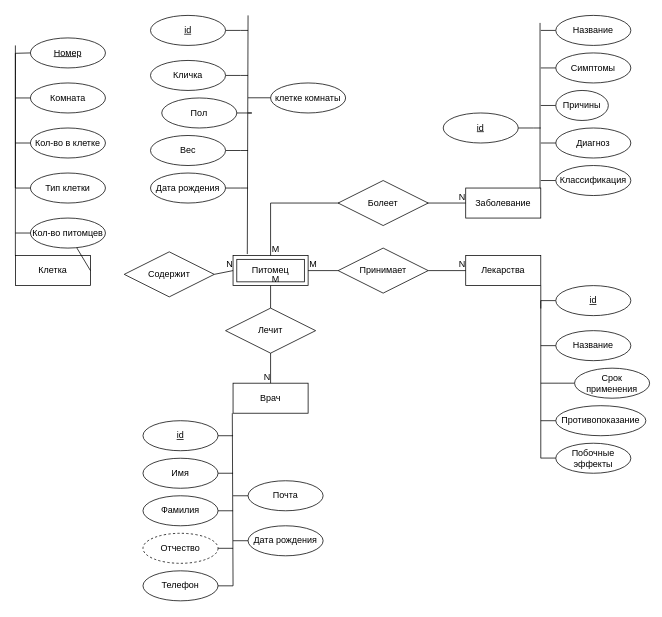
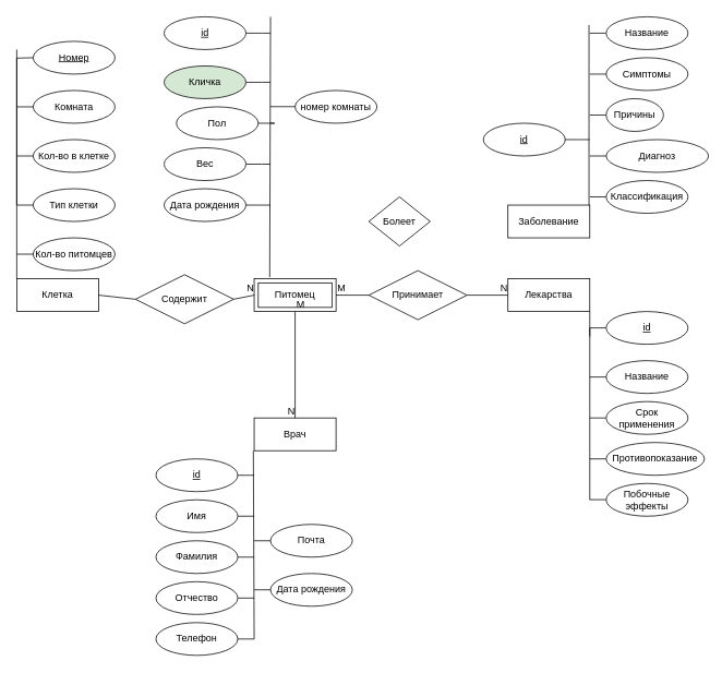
  <mxCell id="0" />
  <mxCell id="1" parent="0" />
  <mxCell id="2" value="Питомец" style="shape=ext;margin=3;double=1;whiteSpace=wrap;html=1;align=center;" parent="1" vertex="1"><mxGeometry x="310" y="340" width="100" height="40" as="geometry" /></mxCell>
  <mxCell id="3" value="Клетка" style="whiteSpace=wrap;html=1;align=center;" parent="1" vertex="1"><mxGeometry x="20" y="340" width="100" height="40" as="geometry" /></mxCell>
  <mxCell id="4" value="Врач" style="whiteSpace=wrap;html=1;align=center;" parent="1" vertex="1"><mxGeometry x="310" y="510" width="100" height="40" as="geometry" /></mxCell>
  <mxCell id="5" value="Заболевание" style="whiteSpace=wrap;html=1;align=center;" parent="1" vertex="1"><mxGeometry x="620" y="250" width="100" height="40" as="geometry" /></mxCell>
  <mxCell id="6" value="Лекарства" style="whiteSpace=wrap;html=1;align=center;" parent="1" vertex="1"><mxGeometry x="620" y="340" width="100" height="40" as="geometry" /></mxCell>
  <mxCell id="7" value="" style="endArrow=none;html=1;rounded=0;entryX=0.5;entryY=0;entryDx=0;entryDy=0;exitX=0.5;exitY=1;exitDx=0;exitDy=0;" parent="1" source="2" target="4" edge="1"><mxGeometry relative="1" as="geometry"><mxPoint x="320" y="370" as="sourcePoint" /><mxPoint x="480" y="370" as="targetPoint" /></mxGeometry></mxCell>
  <mxCell id="8" value="M" style="resizable=0;html=1;align=left;verticalAlign=bottom;" parent="7" connectable="0" vertex="1"><mxGeometry x="-1" relative="1" as="geometry" /></mxCell>
  <mxCell id="9" value="N" style="resizable=0;html=1;align=right;verticalAlign=bottom;" parent="7" connectable="0" vertex="1"><mxGeometry x="1" relative="1" as="geometry" /></mxCell>
- <mxCell id="10" value="Лечит" style="shape=rhombus;perimeter=rhombusPerimeter;whiteSpace=wrap;html=1;align=center;" parent="1" vertex="1"><mxGeometry x="300" y="410" width="120" height="60" as="geometry" /></mxCell>
  <mxCell id="11" value="" style="endArrow=none;html=1;rounded=0;exitX=1;exitY=0.5;exitDx=0;exitDy=0;entryX=0;entryY=0.5;entryDx=0;entryDy=0;startArrow=none;" parent="1" source="13" target="2" edge="1"><mxGeometry relative="1" as="geometry"><mxPoint x="320" y="370" as="sourcePoint" /><mxPoint x="480" y="370" as="targetPoint" /></mxGeometry></mxCell>
  <mxCell id="12" value="N" style="resizable=0;html=1;align=right;verticalAlign=bottom;" parent="11" connectable="0" vertex="1"><mxGeometry x="1" relative="1" as="geometry" /></mxCell>
  <mxCell id="13" value="Содержит" style="shape=rhombus;perimeter=rhombusPerimeter;whiteSpace=wrap;html=1;align=center;" parent="1" vertex="1"><mxGeometry x="165" y="335" width="120" height="60" as="geometry" /></mxCell>
- <mxCell id="14" value="" style="endArrow=none;html=1;rounded=0;exitX=1;exitY=0.5;exitDx=0;exitDy=0;" parent="1" source="3" target="34" edge="1"><mxGeometry relative="1" as="geometry"><mxPoint x="120" y="360" as="sourcePoint" /><mxPoint x="310" y="360" as="targetPoint" /></mxGeometry></mxCell>
- <mxCell id="15" value="" style="endArrow=none;html=1;rounded=0;entryX=0;entryY=0.5;entryDx=0;entryDy=0;exitX=0.5;exitY=0;exitDx=0;exitDy=0;" parent="1" source="2" target="5" edge="1"><mxGeometry relative="1" as="geometry"><mxPoint x="320" y="370" as="sourcePoint" /><mxPoint x="480" y="370" as="targetPoint" /><Array as="points"><mxPoint x="360" y="270" /></Array></mxGeometry></mxCell>
- <mxCell id="16" value="M" style="resizable=0;html=1;align=left;verticalAlign=bottom;" parent="15" connectable="0" vertex="1"><mxGeometry x="-1" relative="1" as="geometry" /></mxCell>
- <mxCell id="17" value="N" style="resizable=0;html=1;align=right;verticalAlign=bottom;" parent="15" connectable="0" vertex="1"><mxGeometry x="1" relative="1" as="geometry" /></mxCell>
+ <mxCell id="14" value="" style="endArrow=none;html=1;rounded=0;exitX=1;exitY=0.5;exitDx=0;exitDy=0;entryX=0;entryY=0.5;entryDx=0;entryDy=0;" parent="1" source="3" target="13" edge="1"><mxGeometry relative="1" as="geometry"><mxPoint x="120" y="360" as="sourcePoint" /><mxPoint x="310" y="360" as="targetPoint" /></mxGeometry></mxCell>
  <mxCell id="18" value="" style="endArrow=none;html=1;rounded=0;entryX=0;entryY=0.5;entryDx=0;entryDy=0;exitX=1;exitY=0.5;exitDx=0;exitDy=0;startArrow=none;" parent="1" source="21" target="6" edge="1"><mxGeometry relative="1" as="geometry"><mxPoint x="320" y="370" as="sourcePoint" /><mxPoint x="480" y="370" as="targetPoint" /></mxGeometry></mxCell>
  <mxCell id="19" value="N" style="resizable=0;html=1;align=right;verticalAlign=bottom;" parent="18" connectable="0" vertex="1"><mxGeometry x="1" relative="1" as="geometry" /></mxCell>
- <mxCell id="20" value="Болеет" style="shape=rhombus;perimeter=rhombusPerimeter;whiteSpace=wrap;html=1;align=center;" parent="1" vertex="1"><mxGeometry x="450" y="240" width="120" height="60" as="geometry" /></mxCell>
+ <mxCell id="20" value="Болеет" style="shape=rhombus;perimeter=rhombusPerimeter;whiteSpace=wrap;html=1;align=center;" parent="1" vertex="1"><mxGeometry x="450" y="240" width="75" height="60" as="geometry" /></mxCell>
  <mxCell id="21" value="Принимает" style="shape=rhombus;perimeter=rhombusPerimeter;whiteSpace=wrap;html=1;align=center;" parent="1" vertex="1"><mxGeometry x="450" y="330" width="120" height="60" as="geometry" /></mxCell>
  <mxCell id="22" value="" style="endArrow=none;html=1;rounded=0;entryX=0;entryY=0.5;entryDx=0;entryDy=0;exitX=1;exitY=0.5;exitDx=0;exitDy=0;" parent="1" source="2" target="21" edge="1"><mxGeometry relative="1" as="geometry"><mxPoint x="410" y="360" as="sourcePoint" /><mxPoint x="620" y="360" as="targetPoint" /></mxGeometry></mxCell>
  <mxCell id="23" value="M" style="resizable=0;html=1;align=left;verticalAlign=bottom;" parent="22" connectable="0" vertex="1"><mxGeometry x="-1" relative="1" as="geometry" /></mxCell>
  <mxCell id="24" value="" style="endArrow=none;html=1;rounded=0;entryX=0.19;entryY=-0.05;entryDx=0;entryDy=0;entryPerimeter=0;" parent="1" target="2" edge="1"><mxGeometry relative="1" as="geometry"><mxPoint x="330" y="20" as="sourcePoint" /><mxPoint x="300" y="280" as="targetPoint" /></mxGeometry></mxCell>
  <mxCell id="25" value="" style="endArrow=none;html=1;rounded=0;entryX=0.25;entryY=0;entryDx=0;entryDy=0;" parent="1" edge="1"><mxGeometry relative="1" as="geometry"><mxPoint x="20" y="60" as="sourcePoint" /><mxPoint x="20" y="340" as="targetPoint" /></mxGeometry></mxCell>
  <mxCell id="26" value="" style="endArrow=none;html=1;rounded=0;" parent="1" edge="1"><mxGeometry relative="1" as="geometry"><mxPoint x="309" y="550" as="sourcePoint" /><mxPoint x="310" y="780" as="targetPoint" /></mxGeometry></mxCell>
  <mxCell id="27" value="" style="endArrow=none;html=1;rounded=0;entryX=0.25;entryY=0;entryDx=0;entryDy=0;" parent="1" edge="1"><mxGeometry relative="1" as="geometry"><mxPoint x="719" y="30" as="sourcePoint" /><mxPoint x="719" y="250" as="targetPoint" /></mxGeometry></mxCell>
  <mxCell id="28" value="" style="endArrow=none;html=1;rounded=0;" parent="1" edge="1"><mxGeometry relative="1" as="geometry"><mxPoint x="720" y="380" as="sourcePoint" /><mxPoint x="720" y="610" as="targetPoint" /></mxGeometry></mxCell>
  <mxCell id="29" style="edgeStyle=orthogonalEdgeStyle;rounded=0;orthogonalLoop=1;jettySize=auto;html=1;exitX=0;exitY=0.5;exitDx=0;exitDy=0;endArrow=none;endFill=0;" parent="1" edge="1"><mxGeometry relative="1" as="geometry"><mxPoint x="20" y="130" as="targetPoint" /><mxPoint x="40" y="70" as="sourcePoint" /></mxGeometry></mxCell>
  <mxCell id="30" style="edgeStyle=orthogonalEdgeStyle;rounded=0;orthogonalLoop=1;jettySize=auto;html=1;exitX=0;exitY=0.5;exitDx=0;exitDy=0;endArrow=none;endFill=0;" parent="1" source="31" edge="1"><mxGeometry relative="1" as="geometry"><mxPoint x="20" y="190" as="targetPoint" /></mxGeometry></mxCell>
  <mxCell id="31" value="Комната" style="ellipse;whiteSpace=wrap;html=1;align=center;" parent="1" vertex="1"><mxGeometry x="40" y="110" width="100" height="40" as="geometry" /></mxCell>
  <mxCell id="32" style="edgeStyle=orthogonalEdgeStyle;rounded=0;orthogonalLoop=1;jettySize=auto;html=1;endArrow=none;endFill=0;" parent="1" source="33" edge="1"><mxGeometry relative="1" as="geometry"><mxPoint x="20" y="250" as="targetPoint" /></mxGeometry></mxCell>
  <mxCell id="33" value="Кол-во в клетке" style="ellipse;whiteSpace=wrap;html=1;align=center;" parent="1" vertex="1"><mxGeometry x="40" y="170" width="100" height="40" as="geometry" /></mxCell>
  <mxCell id="34" value="Кол-во питомцев" style="ellipse;whiteSpace=wrap;html=1;align=center;" parent="1" vertex="1"><mxGeometry x="40" y="290" width="100" height="40" as="geometry" /></mxCell>
  <mxCell id="35" style="edgeStyle=orthogonalEdgeStyle;rounded=0;orthogonalLoop=1;jettySize=auto;html=1;endArrow=none;endFill=0;" parent="1" source="36" edge="1"><mxGeometry relative="1" as="geometry"><mxPoint x="330" y="40" as="targetPoint" /></mxGeometry></mxCell>
  <mxCell id="36" value="id" style="ellipse;whiteSpace=wrap;html=1;align=center;fontStyle=4;" parent="1" vertex="1"><mxGeometry x="200" y="20" width="100" height="40" as="geometry" /></mxCell>
  <mxCell id="37" style="edgeStyle=orthogonalEdgeStyle;rounded=0;orthogonalLoop=1;jettySize=auto;html=1;endArrow=none;endFill=0;" parent="1" source="38" edge="1"><mxGeometry relative="1" as="geometry"><mxPoint x="330" y="100" as="targetPoint" /></mxGeometry></mxCell>
- <mxCell id="38" value="Кличка" style="ellipse;whiteSpace=wrap;html=1;align=center;" parent="1" vertex="1"><mxGeometry x="200" width="100" height="40" as="geometry" y="80" /></mxCell>
+ <mxCell id="38" value="Кличка" style="ellipse;whiteSpace=wrap;html=1;align=center;fillColor=#d5e8d4;" parent="1" vertex="1"><mxGeometry x="200" width="100" height="40" as="geometry" y="80" /></mxCell>
  <mxCell id="39" style="edgeStyle=orthogonalEdgeStyle;rounded=0;orthogonalLoop=1;jettySize=auto;html=1;endArrow=none;endFill=0;" parent="1" source="40" edge="1"><mxGeometry relative="1" as="geometry"><mxPoint x="330" y="150" as="targetPoint" /></mxGeometry></mxCell>
  <mxCell id="40" value="Пол" style="ellipse;whiteSpace=wrap;html=1;align=center;" parent="1" vertex="1"><mxGeometry x="215" y="130" width="100" height="40" as="geometry" /></mxCell>
  <mxCell id="41" style="edgeStyle=orthogonalEdgeStyle;rounded=0;orthogonalLoop=1;jettySize=auto;html=1;endArrow=none;endFill=0;" parent="1" source="42" edge="1"><mxGeometry relative="1" as="geometry"><mxPoint x="330" y="200" as="targetPoint" /></mxGeometry></mxCell>
  <mxCell id="42" value="Вес" style="ellipse;whiteSpace=wrap;html=1;align=center;" parent="1" vertex="1"><mxGeometry x="200" y="180" width="100" height="40" as="geometry" /></mxCell>
  <mxCell id="43" style="edgeStyle=orthogonalEdgeStyle;rounded=0;orthogonalLoop=1;jettySize=auto;html=1;endArrow=none;endFill=0;" parent="1" edge="1"><mxGeometry relative="1" as="geometry"><mxPoint x="720" y="40" as="targetPoint" /><mxPoint x="740" y="40" as="sourcePoint" /></mxGeometry></mxCell>
  <mxCell id="44" style="edgeStyle=orthogonalEdgeStyle;rounded=0;orthogonalLoop=1;jettySize=auto;html=1;endArrow=none;endFill=0;" parent="1" source="45" edge="1"><mxGeometry relative="1" as="geometry"><mxPoint x="720" y="90" as="targetPoint" /></mxGeometry></mxCell>
  <mxCell id="45" value="Симптомы" style="ellipse;whiteSpace=wrap;html=1;align=center;" parent="1" vertex="1"><mxGeometry x="740" y="70" width="100" height="40" as="geometry" /></mxCell>
  <mxCell id="46" style="edgeStyle=orthogonalEdgeStyle;rounded=0;orthogonalLoop=1;jettySize=auto;html=1;endArrow=none;endFill=0;" parent="1" source="47" edge="1"><mxGeometry relative="1" as="geometry"><mxPoint x="720" y="140" as="targetPoint" /></mxGeometry></mxCell>
  <mxCell id="47" value="Причины" style="ellipse;whiteSpace=wrap;html=1;align=center;" parent="1" vertex="1"><mxGeometry x="740" y="120" width="70" height="40" as="geometry" /></mxCell>
  <mxCell id="48" style="edgeStyle=orthogonalEdgeStyle;rounded=0;orthogonalLoop=1;jettySize=auto;html=1;endArrow=none;endFill=0;" parent="1" source="49" edge="1"><mxGeometry relative="1" as="geometry"><mxPoint x="720" y="190" as="targetPoint" /></mxGeometry></mxCell>
- <mxCell id="49" value="Диагноз" style="ellipse;whiteSpace=wrap;html=1;align=center;" parent="1" vertex="1"><mxGeometry x="740" y="170" width="100" height="40" as="geometry" /></mxCell>
+ <mxCell id="49" value="Диагноз" style="ellipse;whiteSpace=wrap;html=1;align=center;" parent="1" vertex="1"><mxGeometry x="740" y="170" width="125" height="40" as="geometry" /></mxCell>
  <mxCell id="50" style="edgeStyle=orthogonalEdgeStyle;rounded=0;orthogonalLoop=1;jettySize=auto;html=1;endArrow=none;endFill=0;" parent="1" source="51" edge="1"><mxGeometry relative="1" as="geometry"><mxPoint x="720" y="240" as="targetPoint" /></mxGeometry></mxCell>
  <mxCell id="51" value="Классификация" style="ellipse;whiteSpace=wrap;html=1;align=center;" parent="1" vertex="1"><mxGeometry x="740" y="220" width="100" height="40" as="geometry" /></mxCell>
  <mxCell id="52" style="edgeStyle=orthogonalEdgeStyle;rounded=0;orthogonalLoop=1;jettySize=auto;html=1;endArrow=none;endFill=0;" parent="1" edge="1"><mxGeometry relative="1" as="geometry"><mxPoint x="720" y="460" as="targetPoint" /><mxPoint x="740" y="460" as="sourcePoint" /></mxGeometry></mxCell>
  <mxCell id="53" style="edgeStyle=orthogonalEdgeStyle;rounded=0;orthogonalLoop=1;jettySize=auto;html=1;endArrow=none;endFill=0;" parent="1" source="54" edge="1"><mxGeometry relative="1" as="geometry"><mxPoint x="720" y="510" as="targetPoint" /></mxGeometry></mxCell>
- <mxCell id="54" value="Срок применения" style="ellipse;whiteSpace=wrap;html=1;align=center;" parent="1" vertex="1"><mxGeometry x="765" y="490" width="100" height="40" as="geometry" /></mxCell>
+ <mxCell id="54" value="Срок применения" style="ellipse;whiteSpace=wrap;html=1;align=center;" parent="1" vertex="1"><mxGeometry x="740" y="490" width="100" height="40" as="geometry" /></mxCell>
  <mxCell id="55" style="edgeStyle=orthogonalEdgeStyle;rounded=0;orthogonalLoop=1;jettySize=auto;html=1;endArrow=none;endFill=0;" parent="1" edge="1"><mxGeometry relative="1" as="geometry"><mxPoint x="720" y="560" as="targetPoint" /><mxPoint x="740" y="560" as="sourcePoint" /></mxGeometry></mxCell>
  <mxCell id="56" value="Противопоказание" style="ellipse;whiteSpace=wrap;html=1;align=center;" parent="1" vertex="1"><mxGeometry x="740" y="540" width="120" height="40" as="geometry" /></mxCell>
  <mxCell id="57" value="Побочные эффекты" style="ellipse;whiteSpace=wrap;html=1;align=center;" parent="1" vertex="1"><mxGeometry x="740" y="590" width="100" height="40" as="geometry" /></mxCell>
  <mxCell id="58" style="edgeStyle=orthogonalEdgeStyle;rounded=0;orthogonalLoop=1;jettySize=auto;html=1;endArrow=none;endFill=0;" parent="1" source="59" edge="1"><mxGeometry relative="1" as="geometry"><mxPoint x="310" y="580" as="targetPoint" /></mxGeometry></mxCell>
  <mxCell id="59" value="id" style="ellipse;whiteSpace=wrap;html=1;align=center;fontStyle=4;" parent="1" vertex="1"><mxGeometry x="190" y="560" width="100" height="40" as="geometry" /></mxCell>
  <mxCell id="60" style="edgeStyle=orthogonalEdgeStyle;rounded=0;orthogonalLoop=1;jettySize=auto;html=1;endArrow=none;endFill=0;" parent="1" source="61" edge="1"><mxGeometry relative="1" as="geometry"><mxPoint x="310" y="630" as="targetPoint" /></mxGeometry></mxCell>
  <mxCell id="61" value="Имя" style="ellipse;whiteSpace=wrap;html=1;align=center;" parent="1" vertex="1"><mxGeometry x="190" y="610" width="100" height="40" as="geometry" /></mxCell>
  <mxCell id="62" style="edgeStyle=orthogonalEdgeStyle;rounded=0;orthogonalLoop=1;jettySize=auto;html=1;endArrow=none;endFill=0;" parent="1" source="63" edge="1"><mxGeometry relative="1" as="geometry"><mxPoint x="310" y="680" as="targetPoint" /></mxGeometry></mxCell>
  <mxCell id="63" value="Фамилия" style="ellipse;whiteSpace=wrap;html=1;align=center;" parent="1" vertex="1"><mxGeometry x="190" y="660" width="100" height="40" as="geometry" /></mxCell>
  <mxCell id="64" style="edgeStyle=orthogonalEdgeStyle;rounded=0;orthogonalLoop=1;jettySize=auto;html=1;endArrow=none;endFill=0;" parent="1" source="65" edge="1"><mxGeometry relative="1" as="geometry"><mxPoint x="310" y="730" as="targetPoint" /></mxGeometry></mxCell>
- <mxCell id="65" value="Отчество" style="ellipse;whiteSpace=wrap;html=1;align=center;dashed=1;" parent="1" vertex="1"><mxGeometry x="190" y="710" width="100" height="40" as="geometry" /></mxCell>
+ <mxCell id="65" value="Отчество" style="ellipse;whiteSpace=wrap;html=1;align=center;" parent="1" vertex="1"><mxGeometry x="190" y="710" width="100" height="40" as="geometry" /></mxCell>
  <mxCell id="66" style="edgeStyle=orthogonalEdgeStyle;rounded=0;orthogonalLoop=1;jettySize=auto;html=1;endArrow=none;endFill=0;" parent="1" source="67" edge="1"><mxGeometry relative="1" as="geometry"><mxPoint x="310" y="780" as="targetPoint" /></mxGeometry></mxCell>
  <mxCell id="67" value="Телефон" style="ellipse;whiteSpace=wrap;html=1;align=center;" parent="1" vertex="1"><mxGeometry x="190" y="760" width="100" height="40" as="geometry" /></mxCell>
  <mxCell id="68" style="edgeStyle=orthogonalEdgeStyle;rounded=0;orthogonalLoop=1;jettySize=auto;html=1;endArrow=none;endFill=0;" parent="1" source="69" edge="1"><mxGeometry relative="1" as="geometry"><mxPoint x="20" y="250" as="targetPoint" /></mxGeometry></mxCell>
  <mxCell id="69" value="Тип клетки" style="ellipse;whiteSpace=wrap;html=1;align=center;" parent="1" vertex="1"><mxGeometry x="40" y="230" width="100" height="40" as="geometry" /></mxCell>
  <mxCell id="70" value="Номер" style="ellipse;whiteSpace=wrap;html=1;align=center;fontStyle=4;" parent="1" vertex="1"><mxGeometry x="40" y="50" width="100" height="40" as="geometry" /></mxCell>
  <mxCell id="71" style="edgeStyle=orthogonalEdgeStyle;rounded=0;orthogonalLoop=1;jettySize=auto;html=1;endArrow=none;endFill=0;" parent="1" source="72" edge="1"><mxGeometry relative="1" as="geometry"><mxPoint x="330" y="250" as="targetPoint" /></mxGeometry></mxCell>
  <mxCell id="72" value="Дата рождения" style="ellipse;whiteSpace=wrap;html=1;align=center;" parent="1" vertex="1"><mxGeometry x="200" y="230" width="100" height="40" as="geometry" /></mxCell>
  <mxCell id="73" style="edgeStyle=orthogonalEdgeStyle;rounded=0;orthogonalLoop=1;jettySize=auto;html=1;endArrow=none;endFill=0;" parent="1" source="74" edge="1"><mxGeometry relative="1" as="geometry"><mxPoint x="310" y="660" as="targetPoint" /></mxGeometry></mxCell>
  <mxCell id="74" value="Почта" style="ellipse;whiteSpace=wrap;html=1;align=center;" parent="1" vertex="1"><mxGeometry x="330" y="640" width="100" height="40" as="geometry" /></mxCell>
  <mxCell id="75" style="edgeStyle=orthogonalEdgeStyle;rounded=0;orthogonalLoop=1;jettySize=auto;html=1;endArrow=none;endFill=0;" parent="1" source="76" edge="1"><mxGeometry relative="1" as="geometry"><mxPoint x="720" y="410" as="targetPoint" /></mxGeometry></mxCell>
  <mxCell id="76" value="id" style="ellipse;whiteSpace=wrap;html=1;align=center;fontStyle=4;" parent="1" vertex="1"><mxGeometry x="740" y="380" width="100" height="40" as="geometry" /></mxCell>
  <mxCell id="77" style="edgeStyle=orthogonalEdgeStyle;rounded=0;orthogonalLoop=1;jettySize=auto;html=1;endArrow=none;endFill=0;" parent="1" source="78" edge="1"><mxGeometry relative="1" as="geometry"><mxPoint x="720" y="170" as="targetPoint" /></mxGeometry></mxCell>
  <mxCell id="78" value="id" style="ellipse;whiteSpace=wrap;html=1;align=center;fontStyle=4;" parent="1" vertex="1"><mxGeometry x="590" y="150" width="100" height="40" as="geometry" /></mxCell>
  <mxCell id="79" value="Название" style="ellipse;whiteSpace=wrap;html=1;align=center;" parent="1" vertex="1"><mxGeometry x="740" y="440" width="100" height="40" as="geometry" /></mxCell>
  <mxCell id="80" value="Название" style="ellipse;whiteSpace=wrap;html=1;align=center;" parent="1" vertex="1"><mxGeometry x="740" y="20" width="100" height="40" as="geometry" /></mxCell>
  <mxCell id="81" style="edgeStyle=orthogonalEdgeStyle;rounded=0;orthogonalLoop=1;jettySize=auto;html=1;endArrow=none;endFill=0;" parent="1" edge="1"><mxGeometry relative="1" as="geometry"><mxPoint x="20" y="309.94" as="targetPoint" /><mxPoint x="40" y="309.94" as="sourcePoint" /></mxGeometry></mxCell>
  <mxCell id="82" value="Дата рождения" style="ellipse;whiteSpace=wrap;html=1;align=center;" parent="1" vertex="1"><mxGeometry x="330" y="700" width="100" height="40" as="geometry" /></mxCell>
  <mxCell id="83" style="edgeStyle=orthogonalEdgeStyle;rounded=0;orthogonalLoop=1;jettySize=auto;html=1;endArrow=none;endFill=0;" parent="1" edge="1"><mxGeometry relative="1" as="geometry"><mxPoint x="310" y="719.9" as="targetPoint" /><mxPoint x="330" y="719.9" as="sourcePoint" /><Array as="points"><mxPoint x="310" y="719.9" /></Array></mxGeometry></mxCell>
  <mxCell id="84" style="edgeStyle=orthogonalEdgeStyle;rounded=0;orthogonalLoop=1;jettySize=auto;html=1;endArrow=none;endFill=0;" parent="1" edge="1"><mxGeometry relative="1" as="geometry"><mxPoint x="720" y="609.77" as="targetPoint" /><mxPoint x="740" y="609.77" as="sourcePoint" /></mxGeometry></mxCell>
- <mxCell id="85" value="клетке комнаты" style="ellipse;whiteSpace=wrap;html=1;align=center;" parent="1" vertex="1"><mxGeometry x="360" y="110" width="100" height="40" as="geometry" /></mxCell>
+ <mxCell id="85" value="номер комнаты" style="ellipse;whiteSpace=wrap;html=1;align=center;" parent="1" vertex="1"><mxGeometry x="360" y="110" width="100" height="40" as="geometry" /></mxCell>
  <mxCell id="86" style="edgeStyle=orthogonalEdgeStyle;rounded=0;orthogonalLoop=1;jettySize=auto;html=1;endArrow=none;endFill=0;" parent="1" edge="1"><mxGeometry relative="1" as="geometry"><mxPoint x="360" y="129.77" as="targetPoint" /><mxPoint x="330" y="129.77" as="sourcePoint" /></mxGeometry></mxCell>
